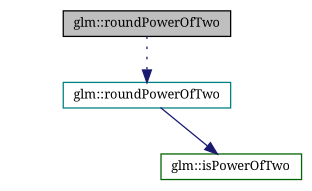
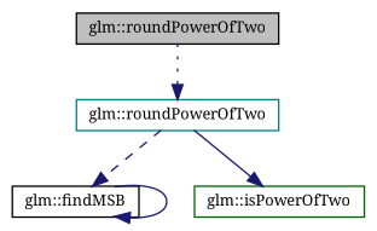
  digraph {
    rankdir=TB
    fontname="Noto Serif"
    node [color=black fillcolor=white fontname="Noto Serif" fontsize=10 shape=record style=filled]
    edge [color=midnightblue fontname="Noto Serif" fontsize=10 labelfontname=Helvetica labelfontsize=10 style=solid]
    n1 [fillcolor=grey75 fontcolor=black height=0.2 label="glm::roundPowerOfTwo" width=0.4]
    n2 [color=teal height=0.2 label="glm::roundPowerOfTwo" width=0.4]
+   n3 [height=0.2 label="glm::findMSB" width=0.4]
    n4 [color=darkgreen height=0.2 label="glm::isPowerOfTwo" width=0.4]
    n1 -> n2 [style=dotted]
+   n2 -> n3 [style=dashed]
    n2 -> n4
+   n3 -> n3
  }
